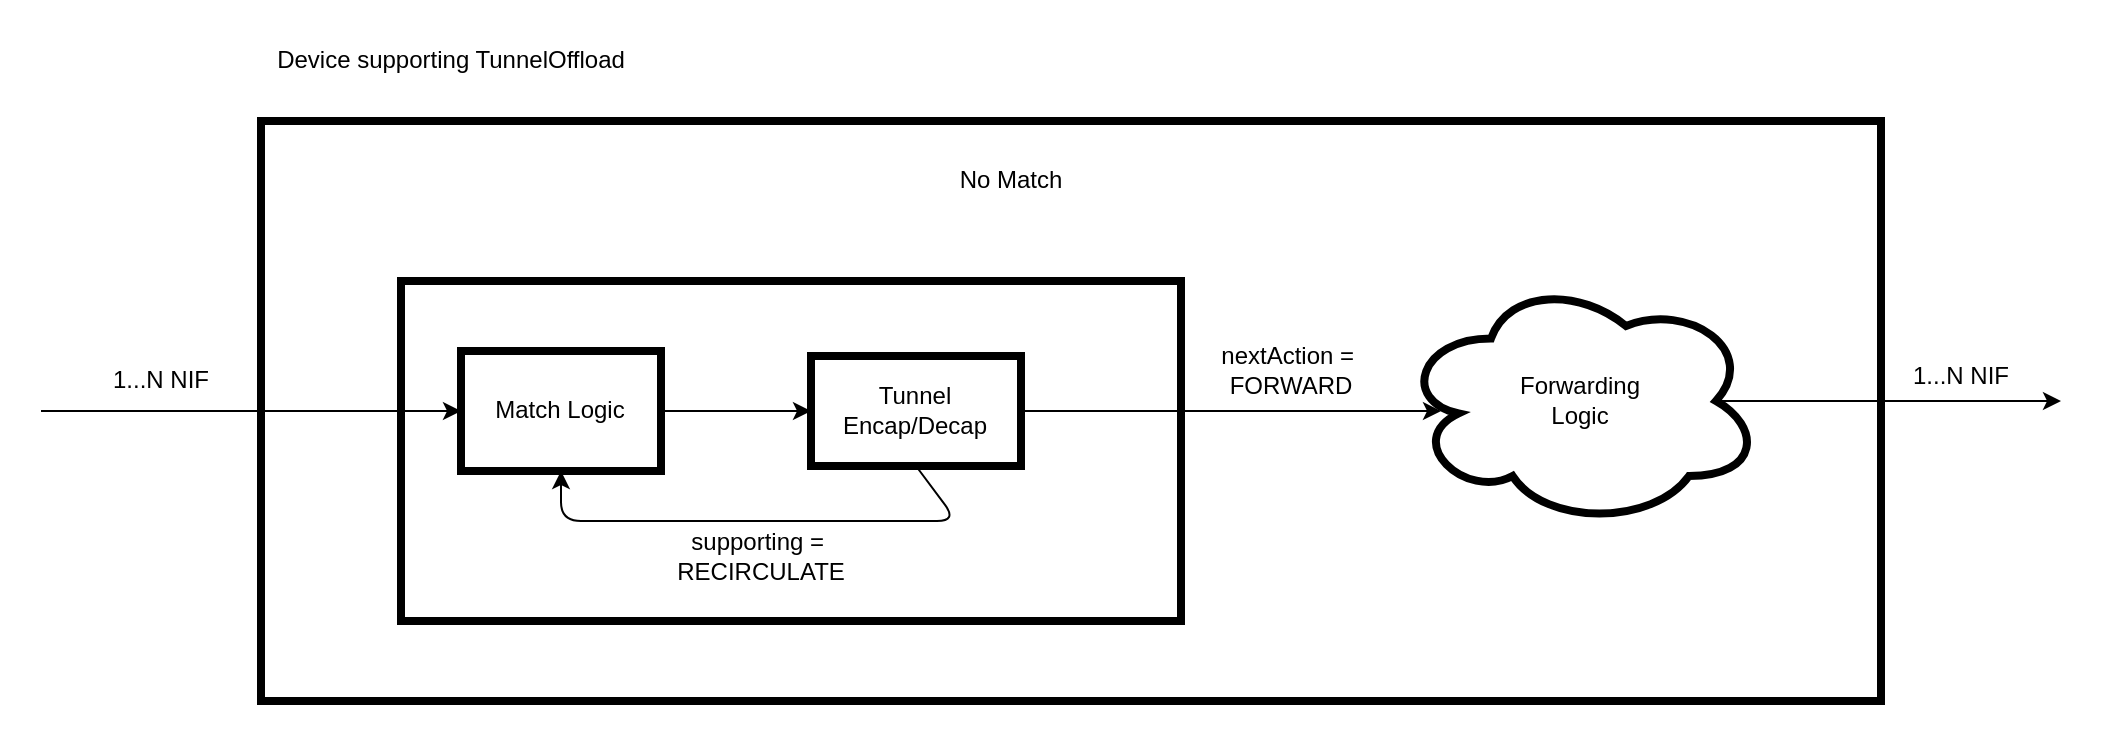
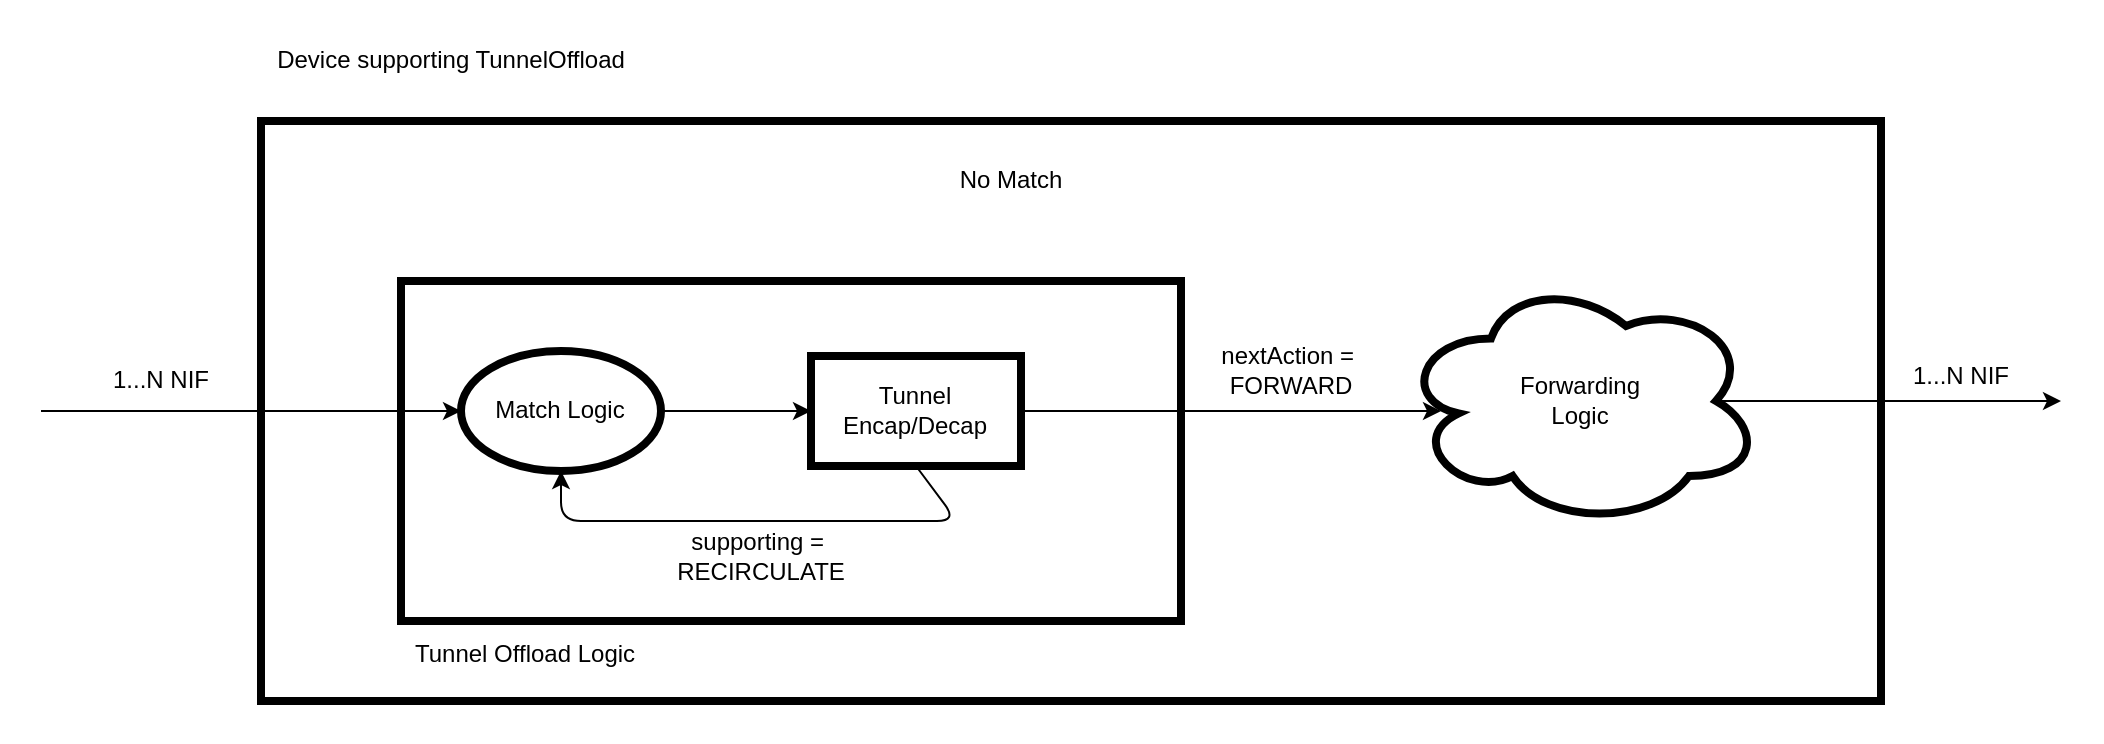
  <mxCell id="0" />
  <mxCell id="1" parent="0" />
  <mxCell id="2" value="" style="whiteSpace=wrap;html=1;strokeWidth=4;" vertex="1" parent="1"><mxGeometry x="130" y="60" width="810" height="290" as="geometry" /></mxCell>
  <mxCell id="3" value="Device supporting TunnelOffload" style="text;html=1;align=center;verticalAlign=middle;resizable=0;points=[];autosize=1;strokeColor=none;fillColor=none;strokeWidth=4;" vertex="1" parent="1"><mxGeometry x="130" y="20" width="190" height="20" as="geometry" /></mxCell>
  <mxCell id="4" value="" style="whiteSpace=wrap;html=1;strokeWidth=4;" vertex="1" parent="1"><mxGeometry x="200" y="140" width="390" height="170" as="geometry" /></mxCell>
  <mxCell id="5" style="edgeStyle=none;html=1;exitX=1;exitY=0.5;exitDx=0;exitDy=0;entryX=0;entryY=0.5;entryDx=0;entryDy=0;" edge="1" parent="1" source="6" target="9"><mxGeometry relative="1" as="geometry" /></mxCell>
- <mxCell id="6" value="Match Logic" style="whiteSpace=wrap;html=1;strokeWidth=4;" vertex="1" parent="1"><mxGeometry x="230" y="175" width="100" height="60" as="geometry" /></mxCell>
+ <mxCell id="6" value="Match Logic" style="ellipse;whiteSpace=wrap;html=1;strokeWidth=4;" vertex="1" parent="1"><mxGeometry x="230" y="175" width="100" height="60" as="geometry" /></mxCell>
  <mxCell id="7" style="edgeStyle=none;html=1;exitX=1;exitY=0.5;exitDx=0;exitDy=0;" edge="1" parent="1" source="9"><mxGeometry relative="1" as="geometry"><mxPoint x="720" y="205" as="targetPoint" /></mxGeometry></mxCell>
  <mxCell id="8" style="edgeStyle=none;html=1;exitX=0.5;exitY=1;exitDx=0;exitDy=0;entryX=0.5;entryY=1;entryDx=0;entryDy=0;" edge="1" parent="1" source="9" target="6"><mxGeometry relative="1" as="geometry"><Array as="points"><mxPoint x="478" y="260" /><mxPoint x="280" y="260" /></Array></mxGeometry></mxCell>
  <mxCell id="9" value="Tunnel &lt;br&gt;Encap/Decap" style="whiteSpace=wrap;html=1;strokeWidth=4;" vertex="1" parent="1"><mxGeometry x="405" y="177.5" width="105" height="55" as="geometry" /></mxCell>
  <mxCell id="10" style="edgeStyle=none;html=1;exitX=0.875;exitY=0.5;exitDx=0;exitDy=0;exitPerimeter=0;" edge="1" parent="1" source="11"><mxGeometry relative="1" as="geometry"><mxPoint x="1030" y="200" as="targetPoint" /></mxGeometry></mxCell>
  <mxCell id="11" value="Forwarding&lt;br&gt;Logic" style="ellipse;shape=cloud;whiteSpace=wrap;html=1;strokeWidth=4;" vertex="1" parent="1"><mxGeometry x="700" y="137.5" width="180" height="125" as="geometry" /></mxCell>
  <mxCell id="12" value="No Match" style="text;html=1;align=center;verticalAlign=middle;resizable=0;points=[];autosize=1;strokeColor=none;fillColor=none;" vertex="1" parent="1"><mxGeometry x="470" y="80" width="70" height="20" as="geometry" /></mxCell>
  <mxCell id="13" value="nextAction =&amp;nbsp;&lt;br&gt;FORWARD" style="text;html=1;align=center;verticalAlign=middle;resizable=0;points=[];autosize=1;strokeColor=none;fillColor=none;" vertex="1" parent="1"><mxGeometry x="600" y="170" width="90" height="30" as="geometry" /></mxCell>
  <mxCell id="14" value="supporting =&amp;nbsp;&lt;br&gt;RECIRCULATE" style="text;html=1;align=center;verticalAlign=middle;resizable=0;points=[];autosize=1;strokeColor=none;fillColor=none;" vertex="1" parent="1"><mxGeometry x="330" y="262.5" width="100" height="30" as="geometry" /></mxCell>
  <mxCell id="15" value="" style="endArrow=classic;html=1;entryX=0;entryY=0.5;entryDx=0;entryDy=0;" edge="1" parent="1" target="6"><mxGeometry width="50" height="50" relative="1" as="geometry"><mxPoint x="20" y="205" as="sourcePoint" /><mxPoint x="350" y="280" as="targetPoint" /></mxGeometry></mxCell>
+ <mxCell id="16" value="Tunnel Offload Logic" style="text;html=1;align=center;verticalAlign=middle;resizable=0;points=[];autosize=1;strokeColor=none;fillColor=none;" vertex="1" parent="1"><mxGeometry x="197" y="317" width="130" height="20" as="geometry" /></mxCell>
  <mxCell id="17" value="1...N NIF" style="text;html=1;align=center;verticalAlign=middle;resizable=0;points=[];autosize=1;strokeColor=none;fillColor=none;" vertex="1" parent="1"><mxGeometry x="50" y="180" width="60" height="20" as="geometry" /></mxCell>
  <mxCell id="18" value="1...N NIF" style="text;html=1;align=center;verticalAlign=middle;resizable=0;points=[];autosize=1;strokeColor=none;fillColor=none;" vertex="1" parent="1"><mxGeometry x="950" y="177.5" width="60" height="20" as="geometry" /></mxCell>
